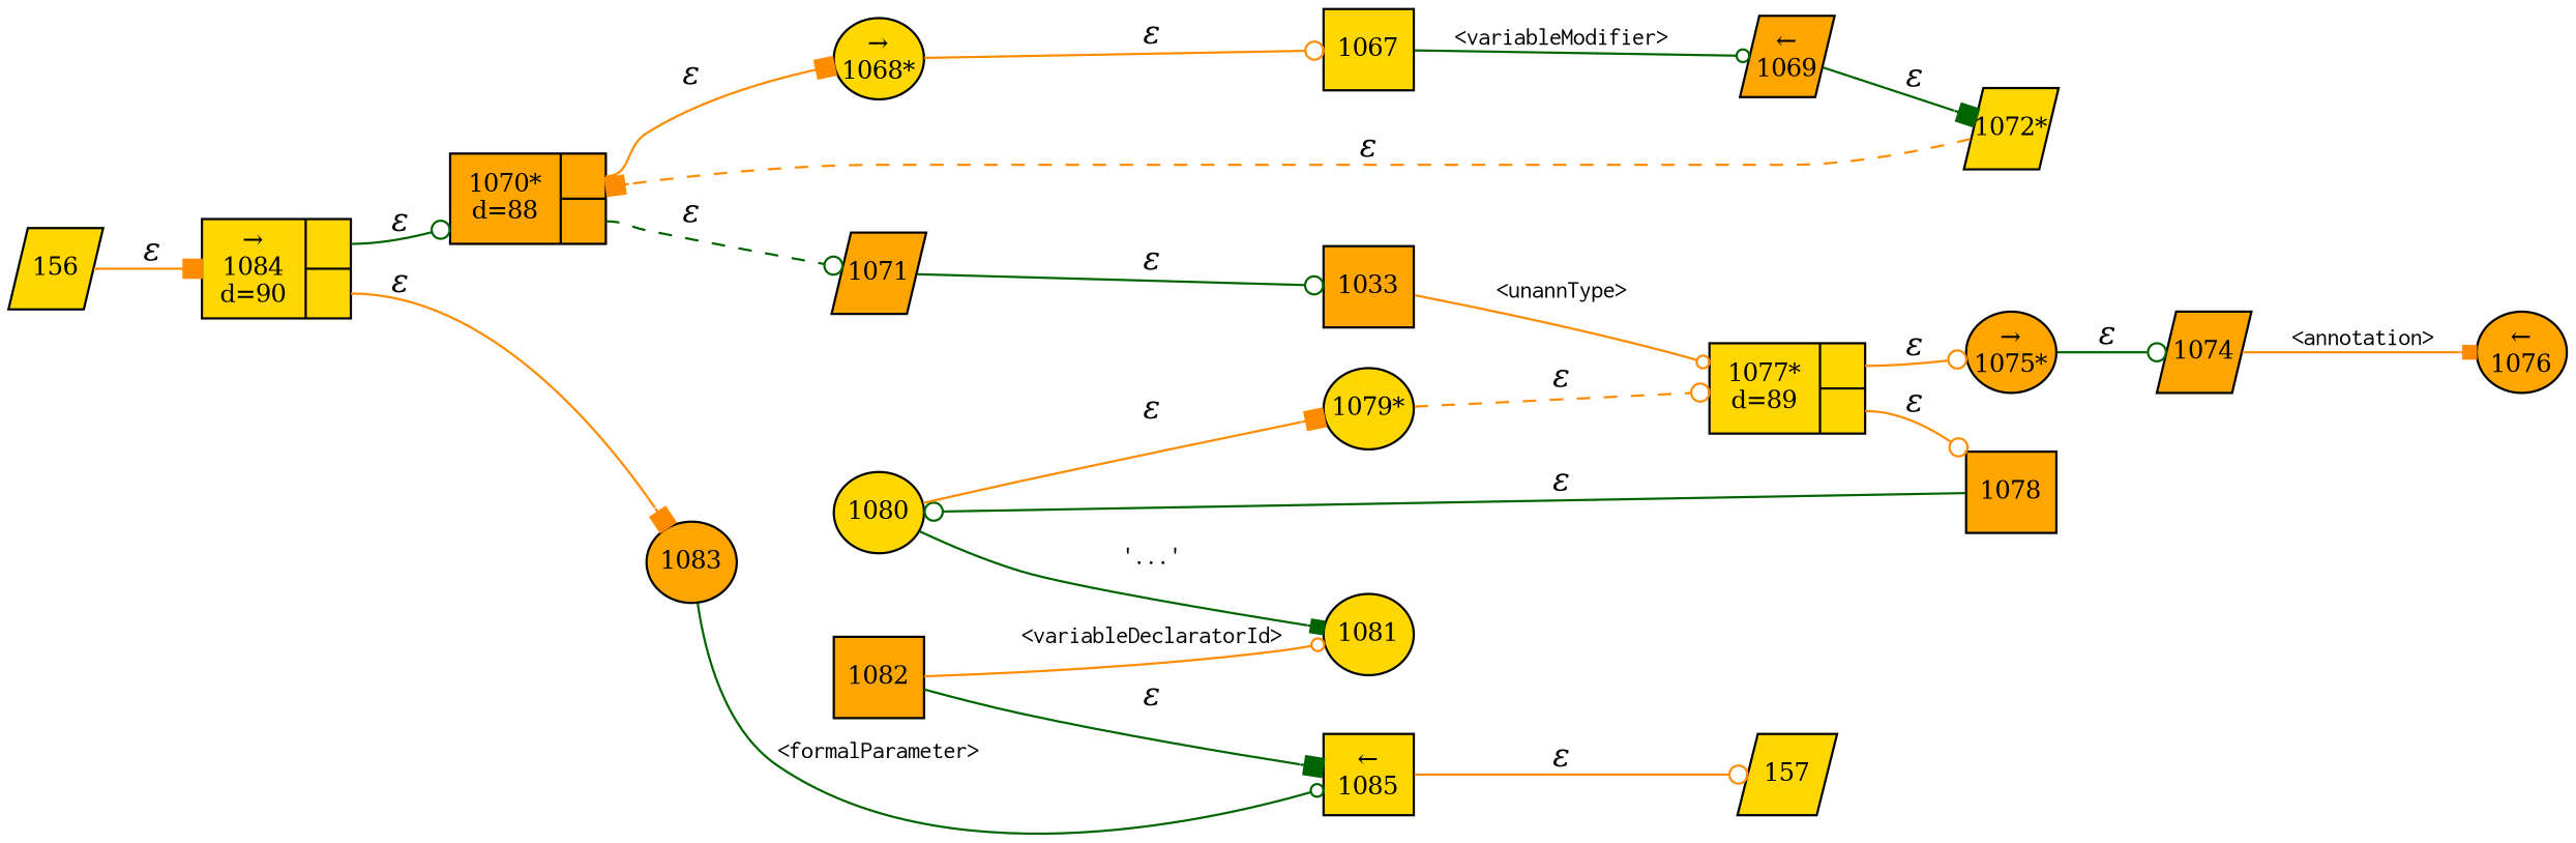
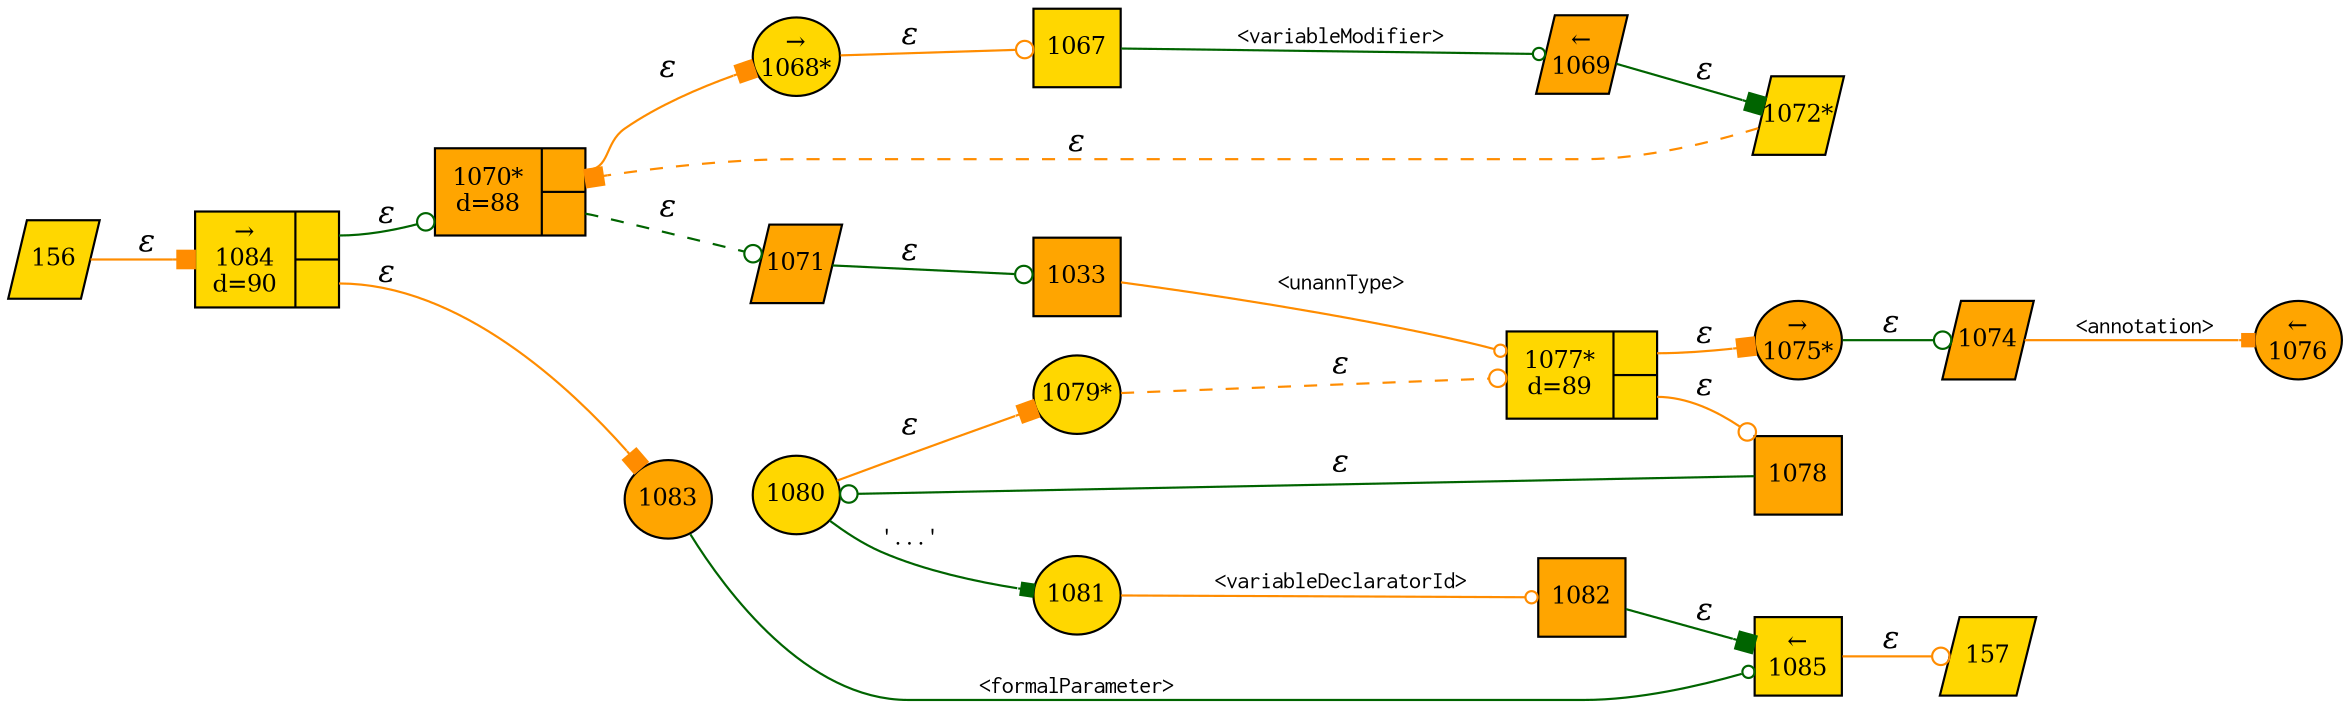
  digraph {
    rankdir=LR
    node [fillcolor=gold fixedsize=true fontsize=11 shape=ellipse style=filled peripheries=1]
    edge [arrowhead=odot color=darkorange fontname="Times-Italic"]
    n1 [label=157 shape=parallelogram width=.6 peripheries=""]
    n2 [label=1067 shape=box width=.55]
    n3 [fillcolor=orange label="&larr;\n1069" shape=parallelogram width=.55]
    n4 [label="1072*" shape=parallelogram width=.55]
    n5 [label="&rarr;\n1068*" width=.55]
    n6 [fillcolor=orange fixedsize=false label="{1070*\nd=88|{<p0>|<p1>}}" shape=record]
    n7 [fillcolor=orange label=1071 shape=parallelogram width=.55]
    n8 [fillcolor=orange label=1033 shape=box width=.55]
    n9 [fixedsize=false label="{1077*\nd=89|{<p0>|<p1>}}" shape=record]
    n10 [fillcolor=orange label="&rarr;\n1075*" width=.55]
    n11 [fillcolor=orange label=1078 shape=box width=.55]
    n12 [fillcolor=orange label=1074 shape=parallelogram width=.55]
    n13 [fillcolor=orange label="&larr;\n1076" width=.55]
    n14 [label="1079*" width=.55]
    n15 [label=1080 width=.55]
    n16 [label=1081 width=.55]
    n17 [fillcolor=orange label=1082 shape=box width=.55]
    n18 [label="&larr;\n1085" shape=box width=.55]
    n19 [fillcolor=orange label=1083 width=.55]
    n20 [label=156 shape=parallelogram width=.55]
    n21 [fixedsize=false label="{&rarr;\n1084\nd=90|{<p0>|<p1>}}" shape=record]
    n2 -> n3 [arrowsize=.7 color=darkgreen fontname=Courier fontsize=11 label="<variableModifier>"]
    n3 -> n4 [arrowhead=box color=darkgreen label="&epsilon;"]
    n4 -> n6 [arrowhead=box label="&epsilon;" style=dashed]
    n5 -> n2 [label="&epsilon;"]
    n6 -> n5 [arrowhead=box label="&epsilon;" tailport=p0]
    n6 -> n7 [color=darkgreen label="&epsilon;" style=dashed tailport=p1]
    n7 -> n8 [color=darkgreen label="&epsilon;"]
    n8 -> n9 [arrowsize=.7 fontname=Courier fontsize=11 label="<unannType>"]
-   n9 -> n10 [label="&epsilon;" tailport=p0]
+   n9 -> n10 [arrowhead=box label="&epsilon;" tailport=p0]
    n9 -> n11 [label="&epsilon;" tailport=p1]
    n10 -> n12 [color=darkgreen label="&epsilon;"]
    n11 -> n15 [color=darkgreen label="&epsilon;"]
    n12 -> n13 [arrowhead=box arrowsize=.7 fontname=Courier fontsize=11 label="<annotation>"]
    n14 -> n9 [label="&epsilon;" style=dashed]
    n15 -> n14 [arrowhead=box label="&epsilon;"]
    n15 -> n16 [arrowhead=box arrowsize=.7 color=darkgreen fontname=Courier fontsize=11 label="'...'"]
-   n17 -> n16 [arrowsize=.7 fontname=Courier fontsize=11 label="<variableDeclaratorId>"]
+   n16 -> n17 [arrowsize=.7 fontname=Courier fontsize=11 label="<variableDeclaratorId>"]
    n17 -> n18 [arrowhead=box color=darkgreen label="&epsilon;"]
    n18 -> n1 [label="&epsilon;"]
    n19 -> n18 [arrowsize=.7 color=darkgreen fontname=Courier fontsize=11 label="<formalParameter>"]
    n20 -> n21 [arrowhead=box label="&epsilon;"]
    n21 -> n6 [color=darkgreen label="&epsilon;" tailport=p0]
    n21 -> n19 [arrowhead=box label="&epsilon;" tailport=p1]
  }
